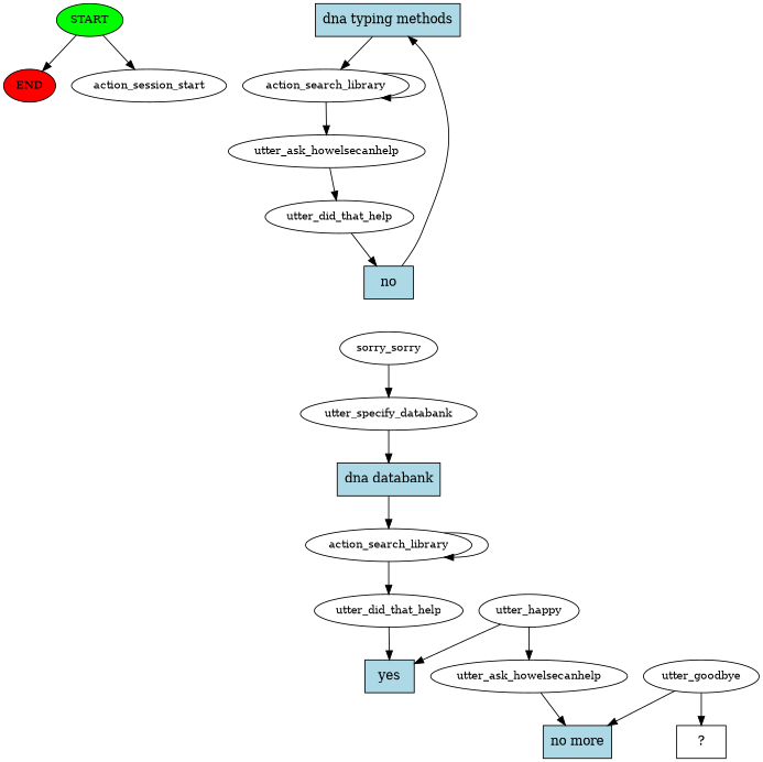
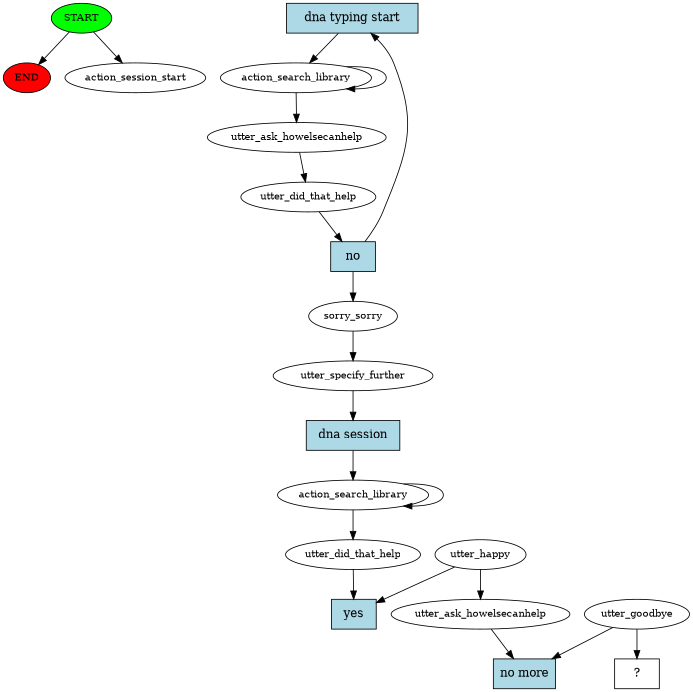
  digraph {
    node [fontsize=12]
    n1 [fillcolor=green label=START style=filled]
    n2 [fillcolor=red label=END style=filled]
    n3 [label=action_session_start]
-   n4 [fillcolor=lightblue label="dna typing methods" shape=rect style=filled fontsize=""]
+   n4 [fillcolor=lightblue label="dna typing start" shape=rect style=filled fontsize=""]
    n5 [label=action_search_library]
    n6 [label=utter_ask_howelsecanhelp]
    n7 [label=utter_did_that_help]
    n8 [fillcolor=lightblue label=no shape=rect style=filled fontsize=""]
    n9 [label=sorry_sorry]
-   n10 [label=utter_specify_databank]
-   n11 [fillcolor=lightblue label="dna databank" shape=rect style=filled fontsize=""]
+   n10 [label=utter_specify_further]
+   n11 [fillcolor=lightblue label="dna session" shape=rect style=filled fontsize=""]
    n12 [label=action_search_library]
    n13 [label=utter_did_that_help]
    n14 [fillcolor=lightblue label=yes shape=rect style=filled fontsize=""]
    n15 [label=utter_happy]
    n16 [label=utter_ask_howelsecanhelp]
    n17 [fillcolor=lightblue label="no more" shape=rect style=filled fontsize=""]
    n18 [label=utter_goodbye]
    n19 [label="  ?  " shape=rect fontsize=""]
    n1 -> n2
    n1 -> n3
    n4 -> n5
    n5 -> n5
    n5 -> n6
    n6 -> n7
    n7 -> n8
    n8 -> n4
+   n8 -> n9
    n9 -> n10
    n10 -> n11
    n11 -> n12
    n12 -> n12
    n12 -> n13
    n13 -> n14
    n15 -> n14
    n15 -> n16
    n16 -> n17
    n18 -> n17
    n18 -> n19
  }
